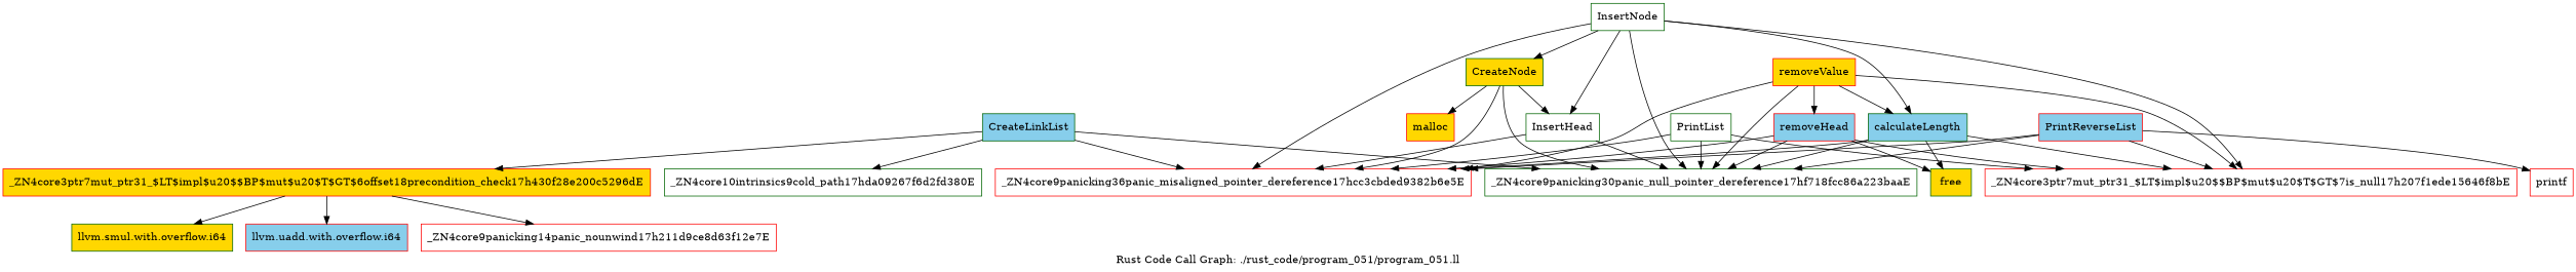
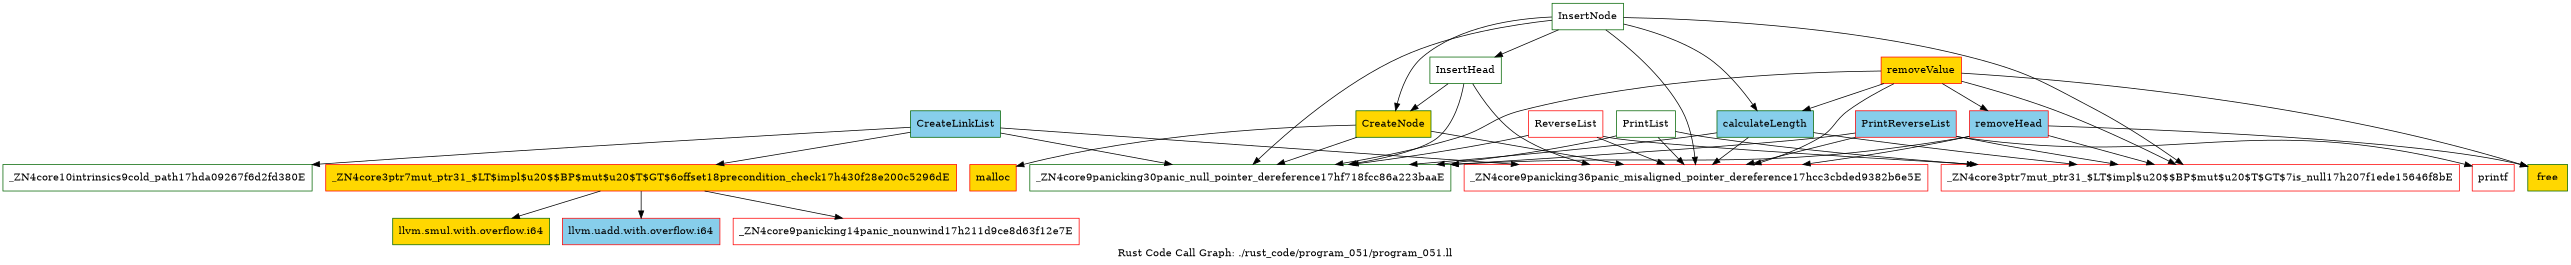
  digraph {
    label="Rust Code Call Graph: ./rust_code/program_051/program_051.ll"
    node [color=red fillcolor=white shape=record style=filled]
    n1 [color=darkgreen label="{_ZN4core10intrinsics9cold_path17hda09267f6d2fd380E}"]
    n2 [fillcolor=gold label="{_ZN4core3ptr7mut_ptr31_$LT$impl$u20$$BP$mut$u20$T$GT$6offset18precondition_check17h430f28e200c5296dE}"]
    n3 [color=darkgreen fillcolor=gold label="{llvm.smul.with.overflow.i64}"]
    n4 [fillcolor=skyblue label="{llvm.uadd.with.overflow.i64}"]
    n5 [label="{_ZN4core9panicking14panic_nounwind17h211d9ce8d63f12e7E}"]
    n6 [label="{_ZN4core3ptr7mut_ptr31_$LT$impl$u20$$BP$mut$u20$T$GT$7is_null17h207f1ede15646f8bE}"]
    n7 [color=darkgreen fillcolor=gold label="{CreateNode}"]
    n8 [fillcolor=gold label="{malloc}"]
    n9 [label="{_ZN4core9panicking36panic_misaligned_pointer_dereference17hcc3cbded9382b6e5E}"]
    n10 [color=darkgreen label="{_ZN4core9panicking30panic_null_pointer_dereference17hf718fcc86a223baaE}"]
    n11 [color=darkgreen fillcolor=skyblue label="{calculateLength}"]
    n12 [color=darkgreen fillcolor=skyblue label="{CreateLinkList}"]
    n13 [color=darkgreen label="{InsertHead}"]
    n14 [color=darkgreen label="{InsertNode}"]
    n15 [fillcolor=skyblue label="{removeHead}"]
    n16 [color=darkgreen fillcolor=gold label="{free}"]
    n17 [label="{printf}"]
    n18 [fillcolor=gold label="{removeValue}"]
+   n19 [label="{ReverseList}"]
    n20 [color=darkgreen label="{PrintList}"]
    n21 [fillcolor=skyblue label="{PrintReverseList}"]
    n2 -> n3
    n2 -> n4
    n2 -> n5
    n7 -> n8
    n7 -> n9
    n7 -> n10
    n11 -> n6
    n11 -> n9
    n11 -> n10
    n12 -> n1
    n12 -> n2
    n12 -> n9
    n12 -> n10
-   n7 -> n13
+   n13 -> n7
    n13 -> n9
    n13 -> n10
    n14 -> n6
    n14 -> n7
    n14 -> n9
    n14 -> n10
    n14 -> n11
    n14 -> n13
    n15 -> n6
    n15 -> n9
    n15 -> n10
    n15 -> n16
    n18 -> n6
    n18 -> n9
    n18 -> n10
    n18 -> n11
    n18 -> n15
-   n11 -> n16
+   n18 -> n16
+   n19 -> n6
+   n19 -> n9
+   n19 -> n10
    n20 -> n6
    n20 -> n9
    n20 -> n10
    n21 -> n6
    n21 -> n9
    n21 -> n10
    n21 -> n17
  }
